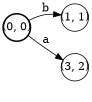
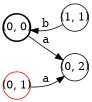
  digraph {
    nodesep=0.25
    rankdir=LR
    ranksep=0.4
    node [fixedsize=true fontsize=14 penwidth=1.0 shape=circle]
    edge [fontsize=14]
    n1 [height=0.5 label="(0, 0)" penwidth=2.0]
    n2 [height=0.5 label="(1, 1)"]
-   n3 [height=0.5 label="(3, 2)"]
-   n1 -> n2 [label=b]
+   n3 [height=0.5 label="(0, 2)"]
+   n4 [color=red height=0.5 label="(0, 1)"]
+   n2 -> n1 [label=b]
    n1 -> n3 [label=a]
+   n4 -> n3 [label=a]
  }
